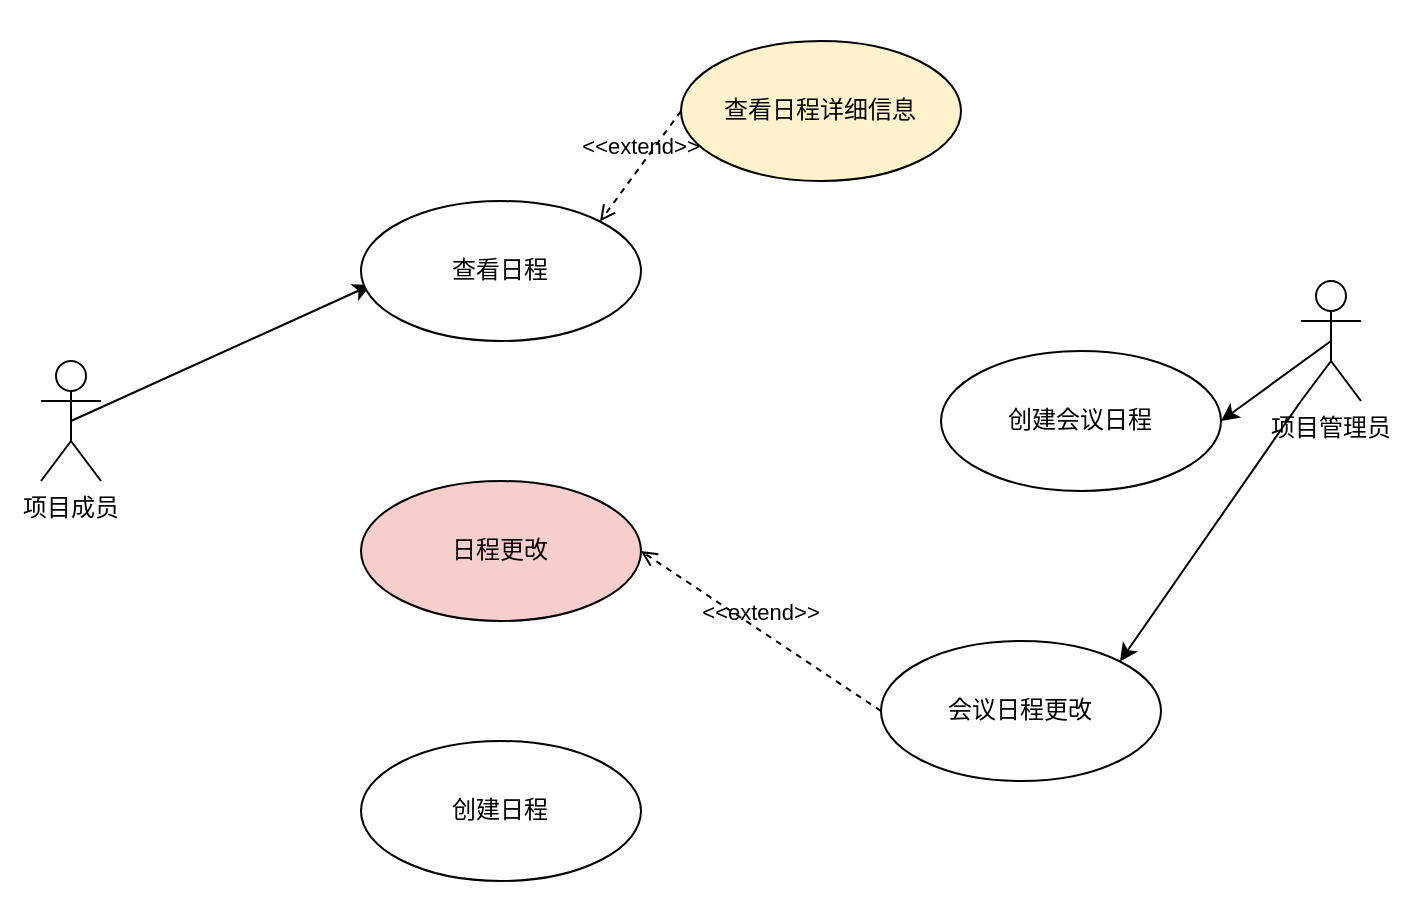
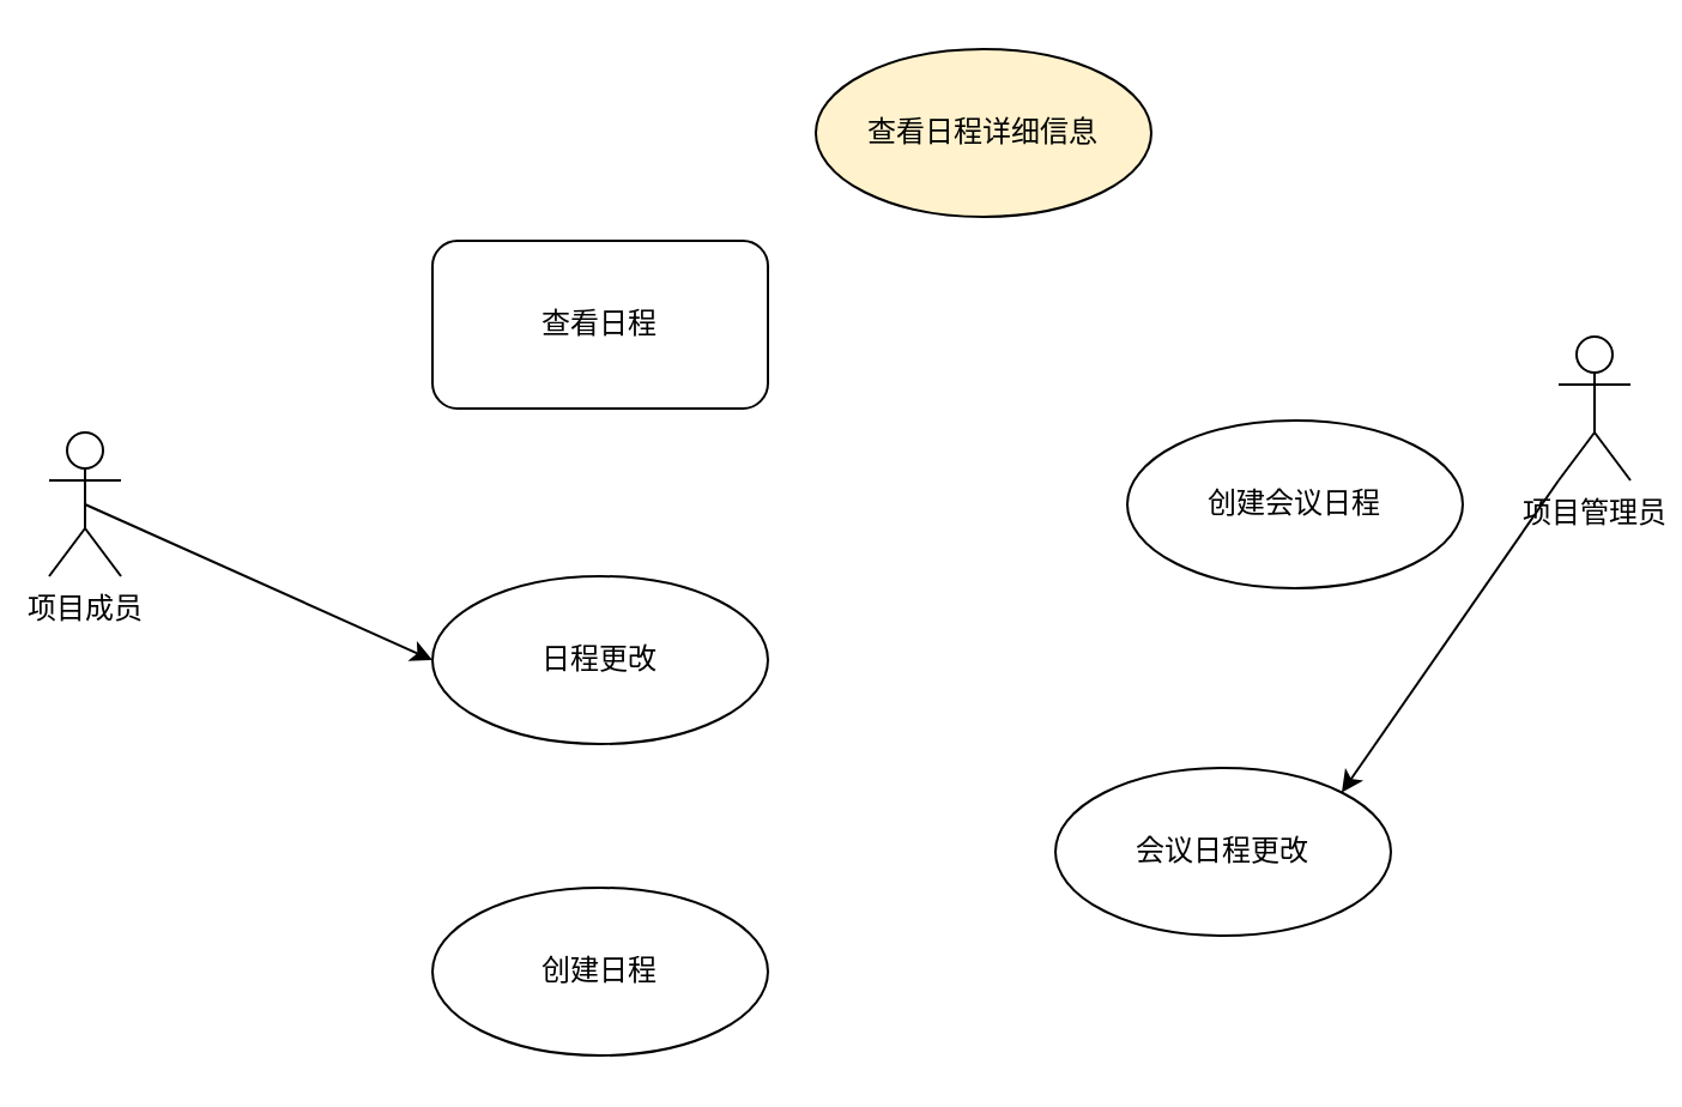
  <mxCell id="0" />
  <mxCell id="1" parent="0" />
- <mxCell id="2" style="edgeStyle=none;html=1;exitX=0.5;exitY=0.5;exitDx=0;exitDy=0;exitPerimeter=0;entryX=0.036;entryY=0.6;entryDx=0;entryDy=0;entryPerimeter=0;" parent="1" source="4" target="5" edge="1"><mxGeometry relative="1" as="geometry" /></mxCell>
+ <mxCell id="3" style="edgeStyle=none;html=1;exitX=0.5;exitY=0.5;exitDx=0;exitDy=0;exitPerimeter=0;entryX=0;entryY=0.5;entryDx=0;entryDy=0;" parent="1" source="4" target="6" edge="1"><mxGeometry relative="1" as="geometry" /></mxCell>
  <mxCell id="4" value="项目成员" style="shape=umlActor;verticalLabelPosition=bottom;verticalAlign=top;html=1;" parent="1" vertex="1"><mxGeometry x="20" y="180" width="30" height="60" as="geometry" /></mxCell>
- <mxCell id="5" value="查看日程" style="ellipse;whiteSpace=wrap;html=1;" parent="1" vertex="1"><mxGeometry x="180" y="100" width="140" height="70" as="geometry" /></mxCell>
- <mxCell id="6" value="日程更改" style="ellipse;whiteSpace=wrap;html=1;fillColor=#f8cecc;" parent="1" vertex="1"><mxGeometry x="180" y="240" width="140" height="70" as="geometry" /></mxCell>
+ <mxCell id="5" value="查看日程" style="whiteSpace=wrap;html=1;rounded=1;" parent="1" vertex="1"><mxGeometry x="180" y="100" width="140" height="70" as="geometry" /></mxCell>
+ <mxCell id="6" value="日程更改" style="ellipse;whiteSpace=wrap;html=1;" parent="1" vertex="1"><mxGeometry x="180" y="240" width="140" height="70" as="geometry" /></mxCell>
  <mxCell id="7" style="edgeStyle=none;html=1;exitX=0;exitY=1;exitDx=0;exitDy=0;exitPerimeter=0;entryX=1;entryY=0;entryDx=0;entryDy=0;" parent="1" source="9" target="10" edge="1"><mxGeometry relative="1" as="geometry" /></mxCell>
- <mxCell id="8" style="rounded=0;orthogonalLoop=1;jettySize=auto;html=1;exitX=0.5;exitY=0.5;exitDx=0;exitDy=0;exitPerimeter=0;entryX=1;entryY=0.5;entryDx=0;entryDy=0;" edge="1" parent="1" source="9" target="15"><mxGeometry relative="1" as="geometry" /></mxCell>
  <mxCell id="9" value="项目管理员" style="shape=umlActor;verticalLabelPosition=bottom;verticalAlign=top;html=1;" parent="1" vertex="1"><mxGeometry x="650" y="140" width="30" height="60" as="geometry" /></mxCell>
  <mxCell id="10" value="会议日程更改" style="ellipse;whiteSpace=wrap;html=1;" parent="1" vertex="1"><mxGeometry x="440" y="320" width="140" height="70" as="geometry" /></mxCell>
- <mxCell id="11" value="&amp;lt;&amp;lt;extend&amp;gt;&amp;gt;" style="html=1;verticalAlign=bottom;labelBackgroundColor=none;endArrow=open;endFill=0;dashed=1;entryX=1;entryY=0.5;entryDx=0;entryDy=0;exitX=0;exitY=0.5;exitDx=0;exitDy=0;" parent="1" source="10" target="6" edge="1"><mxGeometry width="160" relative="1" as="geometry"><mxPoint x="210" y="370" as="sourcePoint" /><mxPoint x="370" y="370" as="targetPoint" /></mxGeometry></mxCell>
  <mxCell id="12" value="查看日程详细信息" style="ellipse;whiteSpace=wrap;html=1;fillColor=#fff2cc;" vertex="1" parent="1"><mxGeometry x="340" y="20" width="140" height="70" as="geometry" /></mxCell>
- <mxCell id="13" value="&amp;lt;&amp;lt;extend&amp;gt;&amp;gt;" style="html=1;verticalAlign=bottom;labelBackgroundColor=none;endArrow=open;endFill=0;dashed=1;rounded=0;entryX=1;entryY=0;entryDx=0;entryDy=0;exitX=0;exitY=0.5;exitDx=0;exitDy=0;" edge="1" parent="1" source="12" target="5"><mxGeometry width="160" relative="1" as="geometry"><mxPoint x="180" y="10" as="sourcePoint" /><mxPoint x="340" y="10" as="targetPoint" /></mxGeometry></mxCell>
  <mxCell id="14" value="创建日程" style="ellipse;whiteSpace=wrap;html=1;" vertex="1" parent="1"><mxGeometry x="180" y="370" width="140" height="70" as="geometry" /></mxCell>
  <mxCell id="15" value="创建会议日程" style="ellipse;whiteSpace=wrap;html=1;" vertex="1" parent="1"><mxGeometry x="470" y="175" width="140" height="70" as="geometry" /></mxCell>
